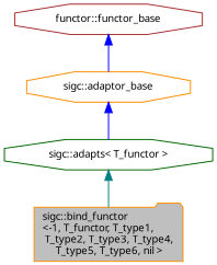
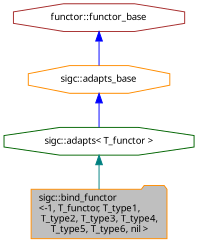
  digraph {
    node [color=darkorange fillcolor=white fontname=Sans fontsize=10 shape=octagon style=filled]
    edge [color=blue dir=back fontname=Sans fontsize=10 labelfontname=Sans labelfontsize=10 style=solid]
    n1 [fillcolor=grey75 fontcolor=black height=0.2 label="sigc::bind_functor\l\<-1, T_functor, T_type1,\l T_type2, T_type3, T_type4,\l T_type5, T_type6, nil \>" shape=folder width=0.4]
    n2 [color=darkgreen height=0.2 label="sigc::adapts\< T_functor \>" width=0.4]
-   n3 [height=0.2 label="sigc::adaptor_base" width=0.4]
+   n3 [height=0.2 label="sigc::adapts_base" width=0.4]
    n4 [color=brown height=0.2 label="functor::functor_base" width=0.4]
    n2 -> n1 [color=teal]
    n3 -> n2
    n4 -> n3
  }
